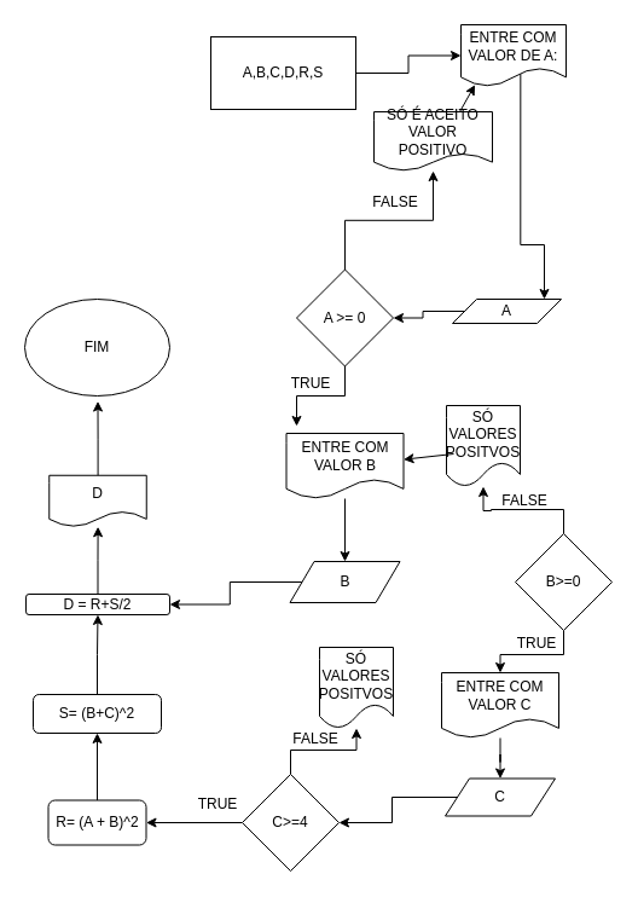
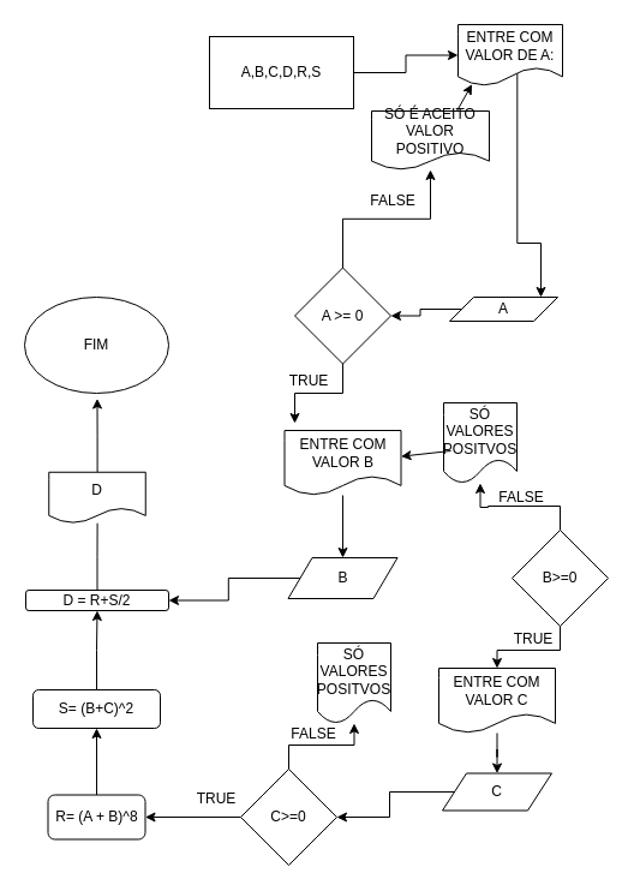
  <mxCell id="0" />
  <mxCell id="1" parent="0" />
  <mxCell id="2" value="" style="edgeStyle=orthogonalEdgeStyle;rounded=0;orthogonalLoop=1;jettySize=auto;html=1;" parent="1" source="3" target="5" edge="1"><mxGeometry relative="1" as="geometry" /></mxCell>
  <mxCell id="3" value="A,B,C,D,R,S" style="whiteSpace=wrap;html=1;shadow=0;" parent="1" vertex="1"><mxGeometry x="174" y="30" width="120" height="60" as="geometry" /></mxCell>
  <mxCell id="4" value="" style="edgeStyle=orthogonalEdgeStyle;rounded=0;orthogonalLoop=1;jettySize=auto;html=1;exitX=0.567;exitY=0.8;exitDx=0;exitDy=0;exitPerimeter=0;" parent="1" source="5" target="7" edge="1"><mxGeometry relative="1" as="geometry"><Array as="points"><mxPoint x="450" y="202" /></Array></mxGeometry></mxCell>
  <mxCell id="5" value="ENTRE COM VALOR DE A:" style="shape=document;whiteSpace=wrap;html=1;boundedLbl=1;shadow=0;" parent="1" vertex="1"><mxGeometry x="381" y="20" width="87" height="51" as="geometry" /></mxCell>
  <mxCell id="6" value="" style="edgeStyle=orthogonalEdgeStyle;rounded=0;orthogonalLoop=1;jettySize=auto;html=1;" parent="1" source="7" target="10" edge="1"><mxGeometry relative="1" as="geometry" /></mxCell>
  <mxCell id="7" value="A" style="shape=parallelogram;perimeter=parallelogramPerimeter;whiteSpace=wrap;html=1;fixedSize=1;shadow=0;" parent="1" vertex="1"><mxGeometry x="374" y="247" width="90" height="20" as="geometry" /></mxCell>
  <mxCell id="8" value="" style="edgeStyle=orthogonalEdgeStyle;rounded=0;orthogonalLoop=1;jettySize=auto;html=1;" parent="1" source="10" target="11" edge="1"><mxGeometry relative="1" as="geometry" /></mxCell>
  <mxCell id="9" value="" style="edgeStyle=orthogonalEdgeStyle;rounded=0;orthogonalLoop=1;jettySize=auto;html=1;" parent="1" source="10" edge="1"><mxGeometry relative="1" as="geometry"><mxPoint x="245" y="352" as="targetPoint" /><Array as="points"><mxPoint x="285" y="327" /><mxPoint x="245" y="327" /></Array></mxGeometry></mxCell>
  <mxCell id="10" value="A &amp;gt;= 0" style="rhombus;whiteSpace=wrap;html=1;shadow=0;" parent="1" vertex="1"><mxGeometry x="245" y="222.5" width="80" height="80" as="geometry" /></mxCell>
  <mxCell id="11" value="SÓ É ACEITO VALOR POSITIVO" style="shape=document;whiteSpace=wrap;html=1;boundedLbl=1;shadow=0;" parent="1" vertex="1"><mxGeometry x="309" y="92" width="98" height="49" as="geometry" /></mxCell>
  <mxCell id="12" value="" style="endArrow=classic;html=1;rounded=0;entryX=0.133;entryY=0.975;entryDx=0;entryDy=0;entryPerimeter=0;" parent="1" target="5" edge="1"><mxGeometry width="50" height="50" relative="1" as="geometry"><mxPoint x="380" y="92" as="sourcePoint" /><mxPoint x="384" y="64" as="targetPoint" /></mxGeometry></mxCell>
  <mxCell id="13" value="FALSE" style="text;strokeColor=none;align=center;fillColor=none;html=1;verticalAlign=middle;whiteSpace=wrap;rounded=0;" parent="1" vertex="1"><mxGeometry x="297" y="152" width="60" height="30" as="geometry" /></mxCell>
  <mxCell id="14" value="" style="edgeStyle=orthogonalEdgeStyle;rounded=0;orthogonalLoop=1;jettySize=auto;html=1;" parent="1" source="15" target="17" edge="1"><mxGeometry relative="1" as="geometry" /></mxCell>
  <mxCell id="15" value="ENTRE COM VALOR B" style="shape=document;whiteSpace=wrap;html=1;boundedLbl=1;shadow=0;" parent="1" vertex="1"><mxGeometry x="236.5" y="358" width="97" height="54" as="geometry" /></mxCell>
  <mxCell id="16" value="" style="edgeStyle=orthogonalEdgeStyle;rounded=0;orthogonalLoop=1;jettySize=auto;html=1;" parent="1" source="17" target="41" edge="1"><mxGeometry relative="1" as="geometry" /></mxCell>
  <mxCell id="17" value="B" style="shape=parallelogram;perimeter=parallelogramPerimeter;whiteSpace=wrap;html=1;fixedSize=1;shadow=0;" parent="1" vertex="1"><mxGeometry x="239.5" y="464" width="91" height="34" as="geometry" /></mxCell>
  <mxCell id="18" value="TRUE" style="text;strokeColor=none;align=center;fillColor=none;html=1;verticalAlign=middle;whiteSpace=wrap;rounded=0;" parent="1" vertex="1"><mxGeometry x="226.996" y="302.499" width="60" height="30" as="geometry" /></mxCell>
  <mxCell id="19" value="" style="edgeStyle=orthogonalEdgeStyle;rounded=0;orthogonalLoop=1;jettySize=auto;html=1;" parent="1" source="21" target="22" edge="1"><mxGeometry relative="1" as="geometry" /></mxCell>
  <mxCell id="20" value="" style="edgeStyle=orthogonalEdgeStyle;rounded=0;orthogonalLoop=1;jettySize=auto;html=1;" parent="1" source="21" target="26" edge="1"><mxGeometry relative="1" as="geometry" /></mxCell>
  <mxCell id="21" value="B&amp;gt;=0" style="rhombus;whiteSpace=wrap;html=1;shadow=0;" parent="1" vertex="1"><mxGeometry x="426" y="441" width="80" height="80" as="geometry" /></mxCell>
  <mxCell id="22" value="SÓ VALORES POSITVOS" style="shape=document;whiteSpace=wrap;html=1;boundedLbl=1;shadow=0;" parent="1" vertex="1"><mxGeometry x="369" y="335" width="61" height="67" as="geometry" /></mxCell>
  <mxCell id="23" value="" style="endArrow=classic;html=1;rounded=0;" parent="1" target="15" edge="1"><mxGeometry width="50" height="50" relative="1" as="geometry"><mxPoint x="375" y="375" as="sourcePoint" /><mxPoint x="341" y="375" as="targetPoint" /></mxGeometry></mxCell>
  <mxCell id="24" value="FALSE" style="text;strokeColor=none;align=center;fillColor=none;html=1;verticalAlign=middle;whiteSpace=wrap;rounded=0;" parent="1" vertex="1"><mxGeometry x="404" y="398.999" width="60" height="30" as="geometry" /></mxCell>
  <mxCell id="25" value="" style="edgeStyle=orthogonalEdgeStyle;rounded=0;orthogonalLoop=1;jettySize=auto;html=1;" parent="1" source="26" target="28" edge="1"><mxGeometry relative="1" as="geometry" /></mxCell>
  <mxCell id="26" value="ENTRE COM VALOR C" style="shape=document;whiteSpace=wrap;html=1;boundedLbl=1;shadow=0;" parent="1" vertex="1"><mxGeometry x="365" y="556" width="97" height="54" as="geometry" /></mxCell>
  <mxCell id="27" value="" style="edgeStyle=orthogonalEdgeStyle;rounded=0;orthogonalLoop=1;jettySize=auto;html=1;" parent="1" source="28" target="31" edge="1"><mxGeometry relative="1" as="geometry" /></mxCell>
  <mxCell id="28" value="C" style="shape=parallelogram;perimeter=parallelogramPerimeter;whiteSpace=wrap;html=1;fixedSize=1;shadow=0;" parent="1" vertex="1"><mxGeometry x="368" y="643.5" width="91" height="31" as="geometry" /></mxCell>
  <mxCell id="29" value="" style="edgeStyle=orthogonalEdgeStyle;rounded=0;orthogonalLoop=1;jettySize=auto;html=1;" parent="1" source="31" target="32" edge="1"><mxGeometry relative="1" as="geometry" /></mxCell>
  <mxCell id="30" value="" style="edgeStyle=orthogonalEdgeStyle;rounded=0;orthogonalLoop=1;jettySize=auto;html=1;" parent="1" source="31" target="36" edge="1"><mxGeometry relative="1" as="geometry" /></mxCell>
- <mxCell id="31" value="C&amp;gt;=4" style="rhombus;whiteSpace=wrap;html=1;shadow=0;" parent="1" vertex="1"><mxGeometry x="200" y="640" width="80" height="80" as="geometry" /></mxCell>
+ <mxCell id="31" value="C&amp;gt;=0" style="rhombus;whiteSpace=wrap;html=1;shadow=0;" parent="1" vertex="1"><mxGeometry x="200" y="640" width="80" height="80" as="geometry" /></mxCell>
  <mxCell id="32" value="SÓ VALORES POSITVOS" style="shape=document;whiteSpace=wrap;html=1;boundedLbl=1;shadow=0;" parent="1" vertex="1"><mxGeometry x="264" y="535" width="61" height="67" as="geometry" /></mxCell>
  <mxCell id="33" value="TRUE" style="text;strokeColor=none;align=center;fillColor=none;html=1;verticalAlign=middle;whiteSpace=wrap;rounded=0;" parent="1" vertex="1"><mxGeometry x="414" y="516.999" width="60" height="30" as="geometry" /></mxCell>
  <mxCell id="34" value="FALSE" style="text;strokeColor=none;align=center;fillColor=none;html=1;verticalAlign=middle;whiteSpace=wrap;rounded=0;" parent="1" vertex="1"><mxGeometry x="230.997" y="595.999" width="60" height="30" as="geometry" /></mxCell>
  <mxCell id="35" value="" style="edgeStyle=orthogonalEdgeStyle;rounded=0;orthogonalLoop=1;jettySize=auto;html=1;" parent="1" source="36" target="39" edge="1"><mxGeometry relative="1" as="geometry" /></mxCell>
- <mxCell id="36" value="R= (A + B)^2" style="rounded=1;whiteSpace=wrap;html=1;shadow=0;" parent="1" vertex="1"><mxGeometry x="39.5" y="661.5" width="81" height="37" as="geometry" /></mxCell>
+ <mxCell id="36" value="R= (A + B)^8" style="rounded=1;whiteSpace=wrap;html=1;shadow=0;" parent="1" vertex="1"><mxGeometry x="39.5" y="661.5" width="81" height="37" as="geometry" /></mxCell>
  <mxCell id="37" value="TRUE" style="text;strokeColor=none;align=center;fillColor=none;html=1;verticalAlign=middle;whiteSpace=wrap;rounded=0;" parent="1" vertex="1"><mxGeometry x="150.001" y="650.004" width="60" height="30" as="geometry" /></mxCell>
  <mxCell id="38" value="" style="edgeStyle=orthogonalEdgeStyle;rounded=0;orthogonalLoop=1;jettySize=auto;html=1;" parent="1" source="39" target="41" edge="1"><mxGeometry relative="1" as="geometry" /></mxCell>
  <mxCell id="39" value="S= (B+C)^2" style="whiteSpace=wrap;html=1;rounded=1;shadow=0;" parent="1" vertex="1"><mxGeometry x="27" y="574" width="106" height="32" as="geometry" /></mxCell>
- <mxCell id="40" value="" style="edgeStyle=orthogonalEdgeStyle;rounded=0;orthogonalLoop=1;jettySize=auto;html=1;" parent="1" source="41" target="43" edge="1"><mxGeometry relative="1" as="geometry" /></mxCell>
+ <mxCell id="40" value="" style="edgeStyle=orthogonalEdgeStyle;rounded=0;orthogonalLoop=1;jettySize=auto;html=1;endArrow=none;" parent="1" source="41" target="43" edge="1"><mxGeometry relative="1" as="geometry" /></mxCell>
  <mxCell id="41" value="D = R+S/2" style="whiteSpace=wrap;html=1;rounded=1;shadow=0;" parent="1" vertex="1"><mxGeometry x="21" y="491" width="119" height="17" as="geometry" /></mxCell>
  <mxCell id="42" value="" style="edgeStyle=orthogonalEdgeStyle;rounded=0;orthogonalLoop=1;jettySize=auto;html=1;" parent="1" source="43" edge="1"><mxGeometry relative="1" as="geometry"><mxPoint x="80.5" y="331.5" as="targetPoint" /></mxGeometry></mxCell>
  <mxCell id="43" value="D" style="shape=document;whiteSpace=wrap;html=1;boundedLbl=1;rounded=1;shadow=0;" parent="1" vertex="1"><mxGeometry x="40.25" y="392.75" width="80.5" height="42.5" as="geometry" /></mxCell>
  <mxCell id="44" value="FIM" style="ellipse;whiteSpace=wrap;html=1;" parent="1" vertex="1"><mxGeometry x="20" y="247" width="120" height="80" as="geometry" /></mxCell>
